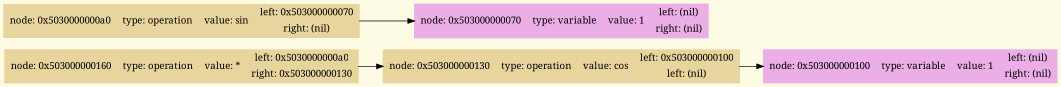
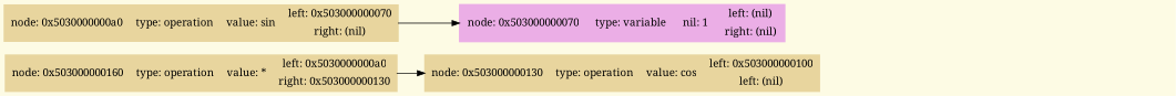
  digraph {
    bgcolor="#FDFBE4"
    fontname="Noto Serif"
    rankdir=LR
    node [color="#E8D59E" fontname="Noto Serif" penwidth=2.5 rank=1 shape=record style=filled]
    edge [fontname="Noto Serif"]
    n1 [label=" { node: 0x503000000160 | type: operation | value: * | { left: 0x5030000000a0 | right: 0x503000000130 }} " rank=0]
    n2 [label=" { node: 0x503000000130 | type: operation | value: cos | { left: 0x503000000100 | left: (nil) }} "]
    n3 [label=" { node: 0x5030000000a0 | type: operation | value: sin | { left: 0x503000000070 | right: (nil) }} "]
-   n4 [color="#EBAEE6" label=" { node: 0x503000000070 | type: variable | value: 1 | { left: (nil) | right: (nil) }} " rank=2]
-   n5 [color="#EBAEE6" label=" { node: 0x503000000100 | type: variable | value: 1 | { left: (nil) | right: (nil) }} " rank=2]
+   n4 [color="#EBAEE6" label=" { node: 0x503000000070 | type: variable | nil: 1 | { left: (nil) | right: (nil) }} " rank=2]
    n1 -> n2
-   n2 -> n5
    n3 -> n4
  }
